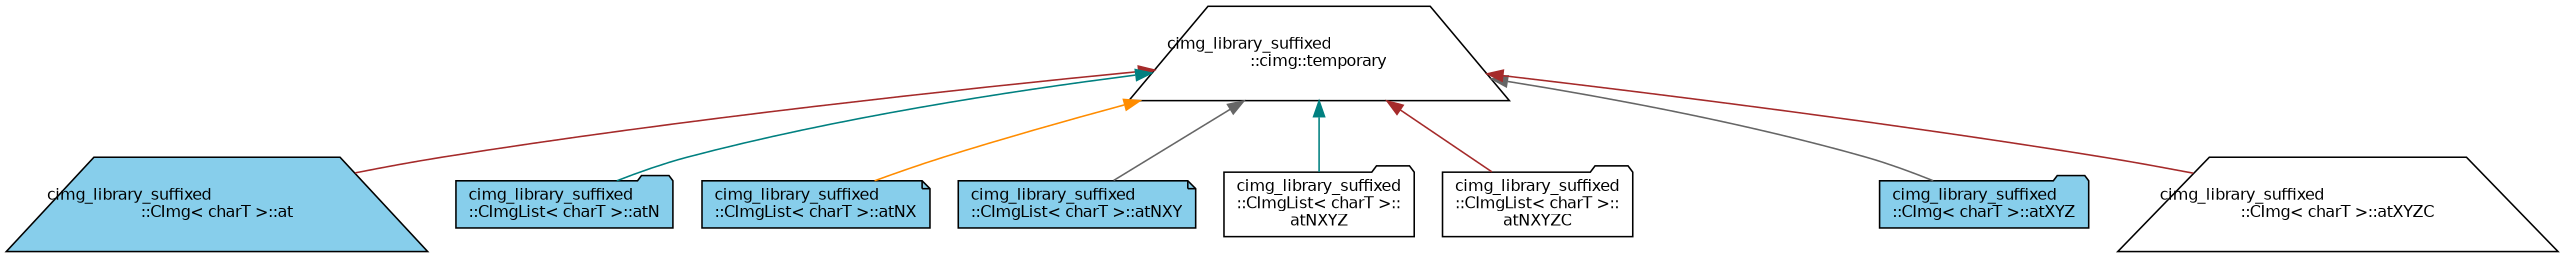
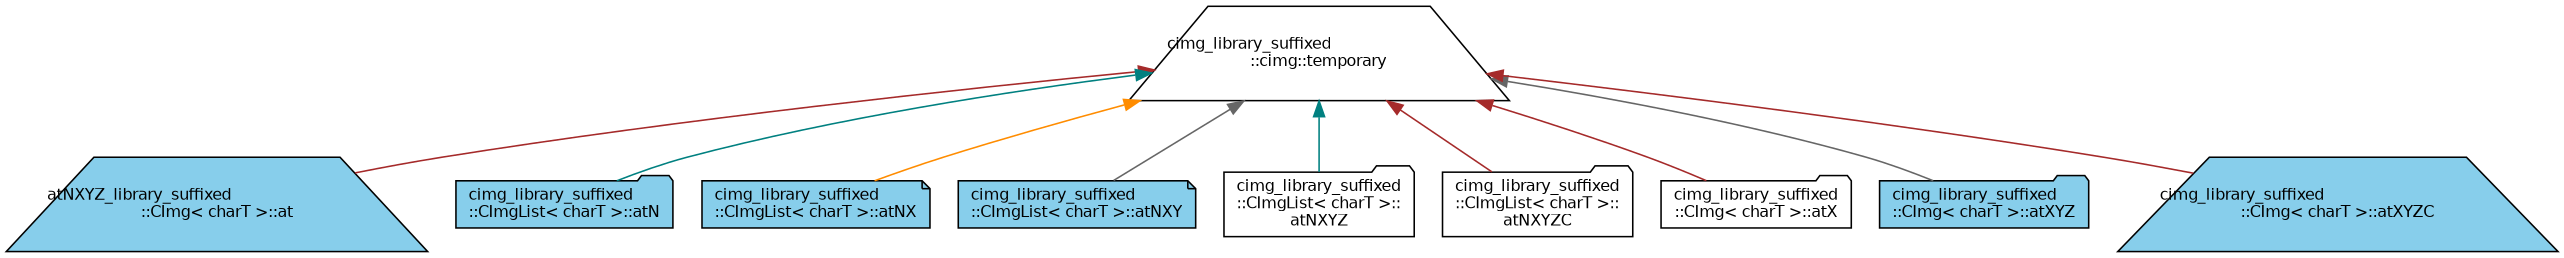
  digraph {
    rankdir=TB
    node [color=black fillcolor=skyblue fontname=Helvetica fontsize=10 shape=folder style=filled]
    edge [color=brown dir=back fontname=Helvetica fontsize=10 labelfontname=Helvetica labelfontsize=10 style=solid]
    n1 [fillcolor=white fontcolor=black height=0.2 label="cimg_library_suffixed\l::cimg::temporary" shape=trapezium width=0.4]
-   n2 [height=0.2 label="cimg_library_suffixed\l::CImg\< charT \>::at" shape=trapezium width=0.4]
+   n2 [height=0.2 label="atNXYZ_library_suffixed\l::CImg\< charT \>::at" shape=trapezium width=0.4]
    n3 [height=0.2 label="cimg_library_suffixed\l::CImgList\< charT \>::atN" width=0.4]
    n4 [height=0.2 label="cimg_library_suffixed\l::CImgList\< charT \>::atNX" shape=note width=0.4]
    n5 [height=0.2 label="cimg_library_suffixed\l::CImgList\< charT \>::atNXY" shape=note width=0.4]
    n6 [fillcolor=white height=0.2 label="cimg_library_suffixed\l::CImgList\< charT \>::\latNXYZ" width=0.4]
    n7 [fillcolor=white height=0.2 label="cimg_library_suffixed\l::CImgList\< charT \>::\latNXYZC" width=0.4]
+   n8 [fillcolor=white height=0.2 label="cimg_library_suffixed\l::CImg\< charT \>::atX" width=0.4]
    n9 [height=0.2 label="cimg_library_suffixed\l::CImg\< charT \>::atXYZ" width=0.4]
-   n10 [fillcolor=white height=0.2 label="cimg_library_suffixed\l::CImg\< charT \>::atXYZC" shape=trapezium width=0.4]
+   n10 [height=0.2 label="cimg_library_suffixed\l::CImg\< charT \>::atXYZC" shape=trapezium width=0.4]
    n1 -> n2
    n1 -> n3 [color=teal]
    n1 -> n4 [color=darkorange]
    n1 -> n5 [color=gray40]
    n1 -> n6 [color=teal]
    n1 -> n7
+   n1 -> n8
    n1 -> n9 [color=gray40]
    n1 -> n10
  }
